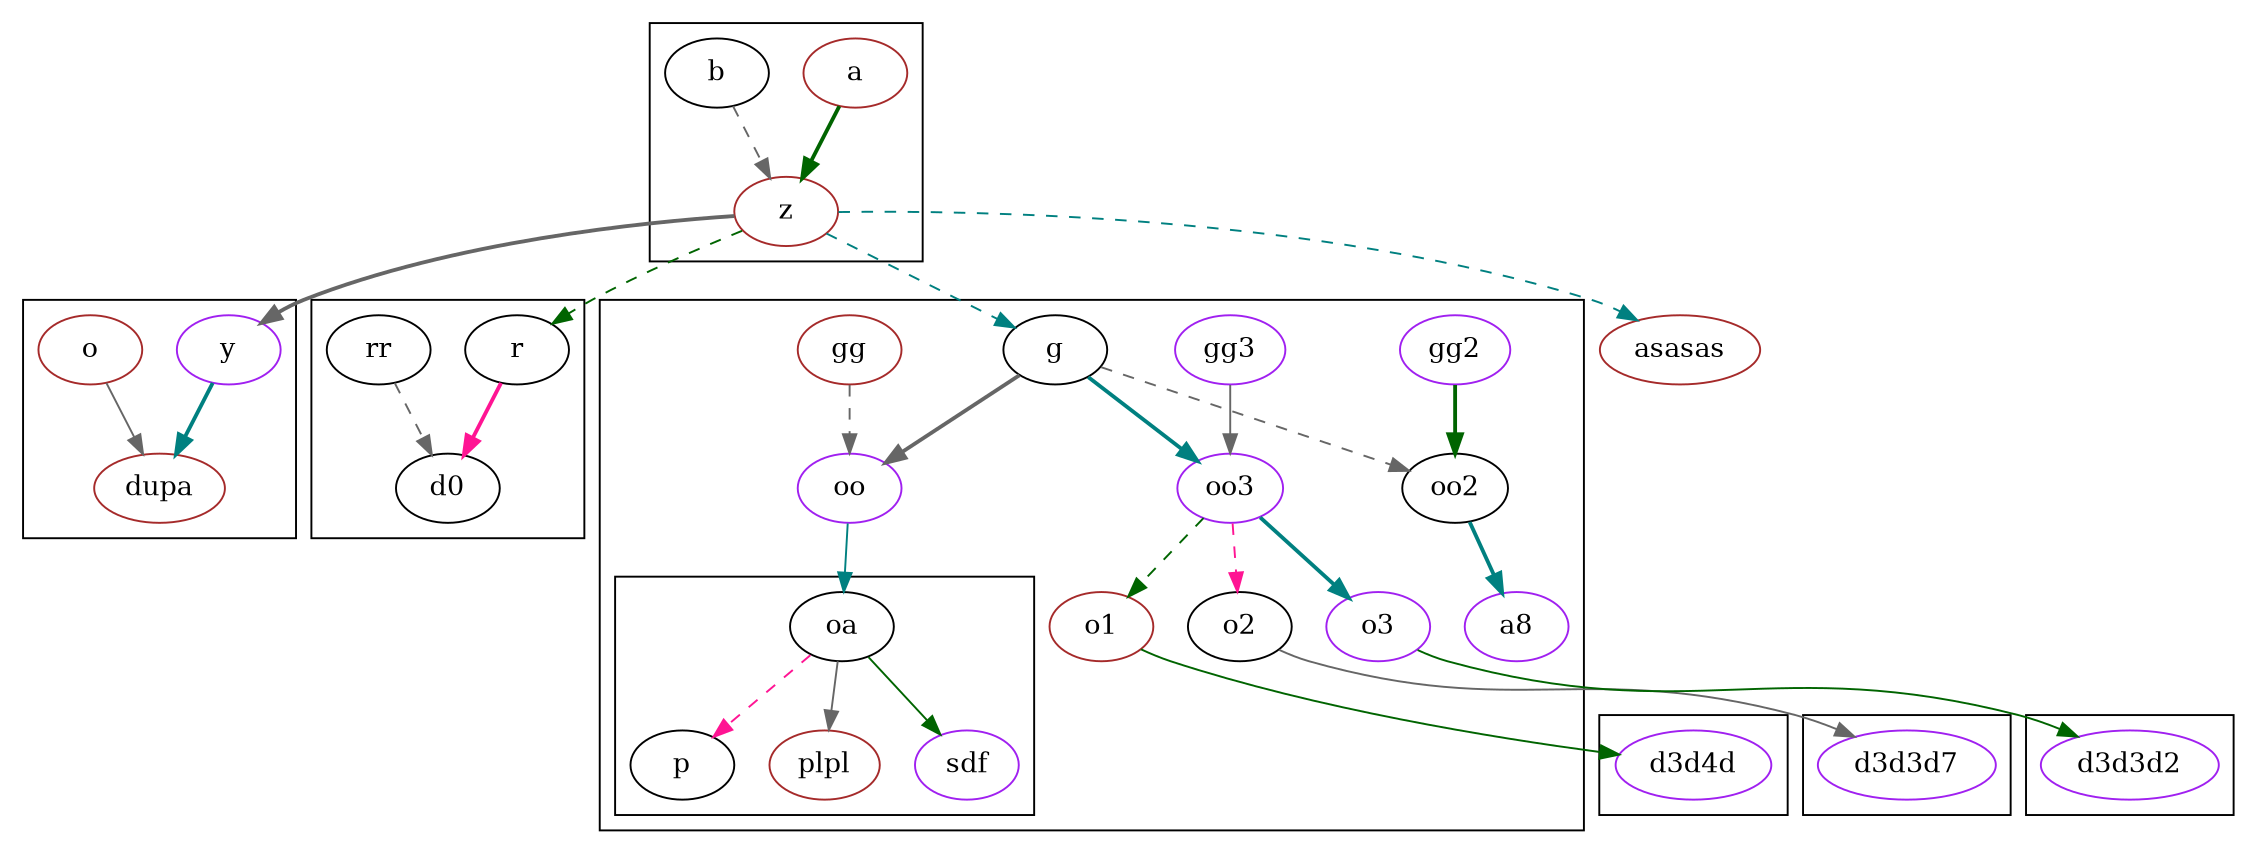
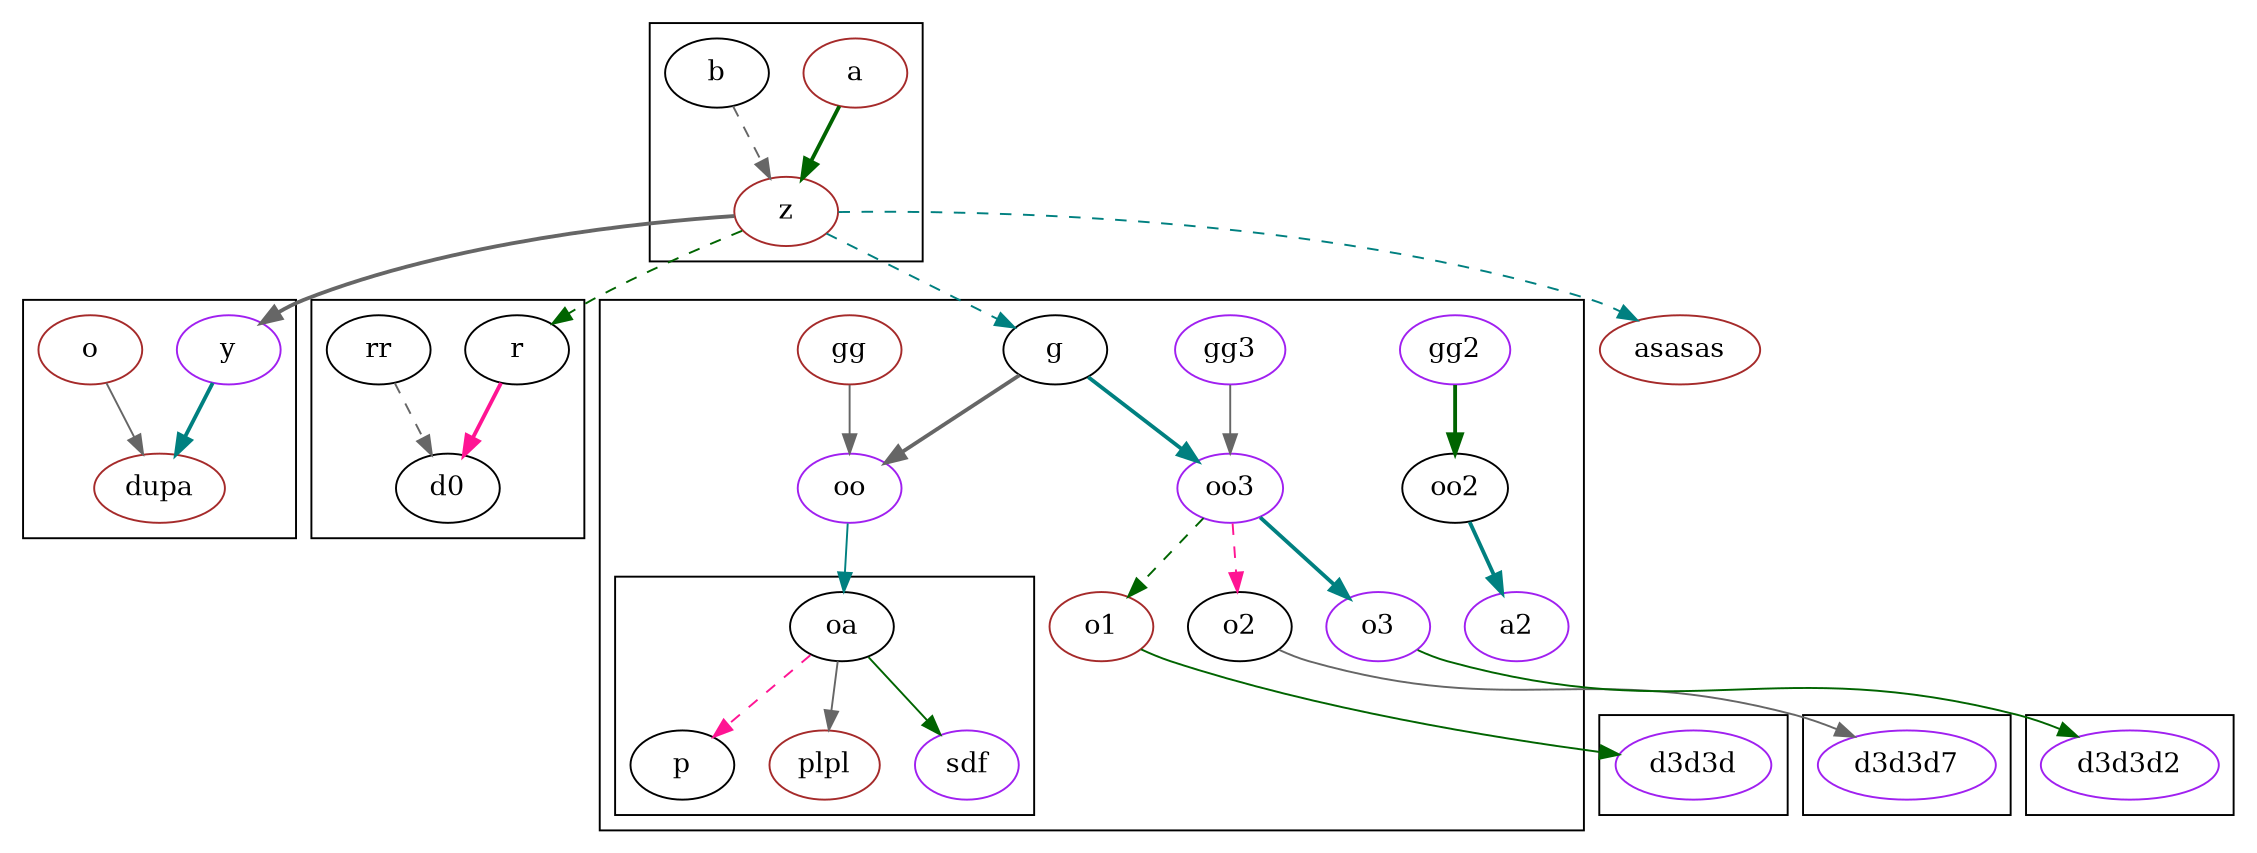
  digraph {
    packMode="graph"
    node [color=purple]
    edge [color=gray40 style=dashed]
    a [color=brown]
    z [color=brown]
    b [color=black]
    y
    dupa [color=brown]
    o [color=brown]
    r [color=black]
    n8 [color=black label=d0]
    rr [color=black]
    oa [color=black]
    p [color=black]
    plpl [color=brown]
    sdf
    g [color=black]
    oo
    oo2 [color=black]
    oo3
    gg [color=brown]
-   a2 [label=a8]
+   a2
    gg2
    o1 [color=brown]
    o2 [color=black]
    o3
    gg3
-   d3d3d [label=d3d4d]
+   d3d3d
    n26 [label=d3d3d7]
    d3d3d2
    asasas [color=brown]
    subgraph cluster_1 {
      a
      z
      b
    }
    subgraph cluster_2 {
      y
      dupa
      o
    }
    subgraph cluster_3 {
      r
      n8
      rr
    }
    subgraph cluster_4 {
      g
      oo
      oo2
      oo3
      gg
      a2
      gg2
      o1
      o2
      o3
      gg3
      subgraph cluster_5 {
        oa
        p
        plpl
        sdf
      }
    }
    subgraph cluster_6 {
      d3d3d
    }
    subgraph cluster_7 {
      n26
    }
    subgraph cluster_8 {
      d3d3d2
    }
    a -> z [color=darkgreen style=bold]
    z -> y [style=bold]
    z -> r [color=darkgreen]
    z -> g [color=teal]
    z -> asasas [color=teal]
    b -> z
    y -> dupa [color=teal style=bold]
    o -> dupa [style=solid]
    r -> n8 [color=deeppink style=bold]
    rr -> n8
    oa -> p [color=deeppink]
    oa -> plpl [style=solid]
    oa -> sdf [color=darkgreen style=solid]
    g -> oo [style=bold]
-   g -> oo2
    g -> oo3 [color=teal style=bold]
    oo -> oa [color=teal style=solid]
    oo2 -> a2 [color=teal style=bold]
    oo3 -> o1 [color=darkgreen]
    oo3 -> o2 [color=deeppink]
    oo3 -> o3 [color=teal style=bold]
-   gg -> oo
+   gg -> oo [style=solid]
    gg2 -> oo2 [color=darkgreen style=bold]
    o1 -> d3d3d [color=darkgreen style=solid weight=-100]
    o2 -> n26 [style=solid weight=-100]
    o3 -> d3d3d2 [color=darkgreen style=solid weight=100]
    gg3 -> oo3 [style=solid]
  }
